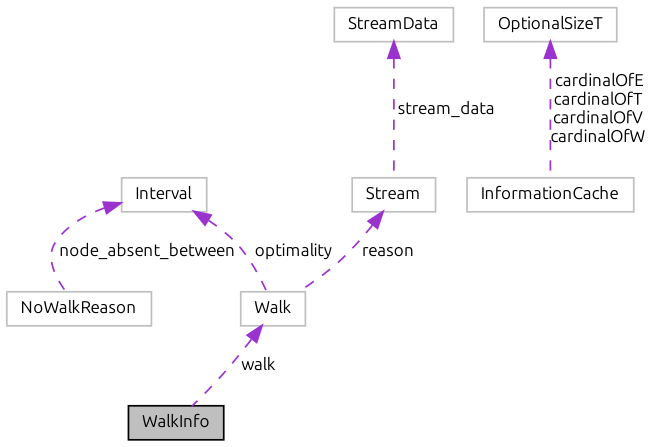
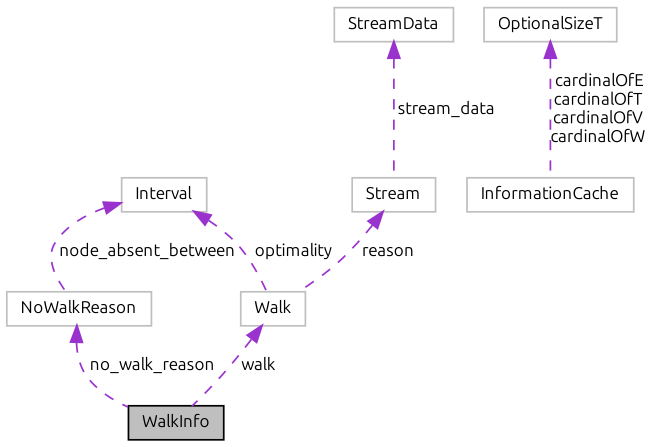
  digraph {
    fontname=Ubuntu
    node [color=grey75 fillcolor=white fontname=Ubuntu fontsize=10 shape=record style=filled]
    edge [color=darkorchid3 dir=back fontname=Ubuntu fontsize=10 labelfontname=Helvetica labelfontsize=10 style=dashed]
    n1 [color=black fillcolor=grey75 fontcolor=black height=0.2 label=WalkInfo width=0.4]
    n2 [height=0.2 label=Walk width=0.4]
    n3 [height=0.2 label=Interval width=0.4]
    n4 [height=0.2 label=NoWalkReason width=0.4]
    n5 [height=0.2 label=Stream width=0.4]
    n6 [height=0.2 label=StreamData width=0.4]
    n7 [height=0.2 label=InformationCache width=0.4]
    n8 [height=0.2 label=OptionalSizeT width=0.4]
    n2 -> n1 [label=" walk"]
    n3 -> n2 [label=" optimality"]
    n3 -> n4 [label=" node_absent_between"]
+   n4 -> n1 [label=" no_walk_reason"]
    n5 -> n2 [label=" reason"]
    n6 -> n5 [label=" stream_data"]
    n8 -> n7 [label=" cardinalOfE\ncardinalOfT\ncardinalOfV\ncardinalOfW"]
  }
